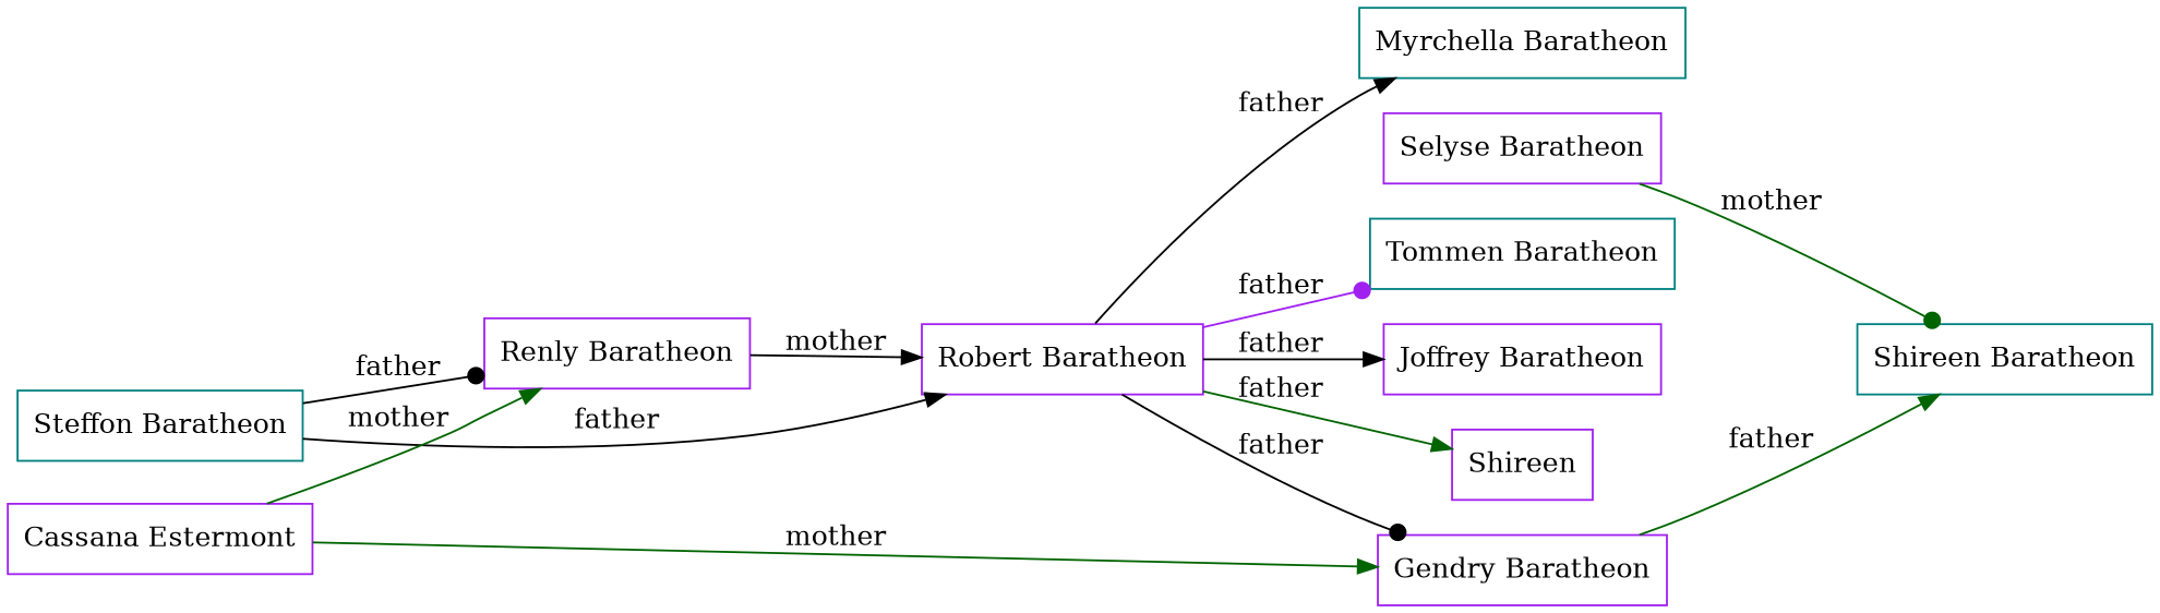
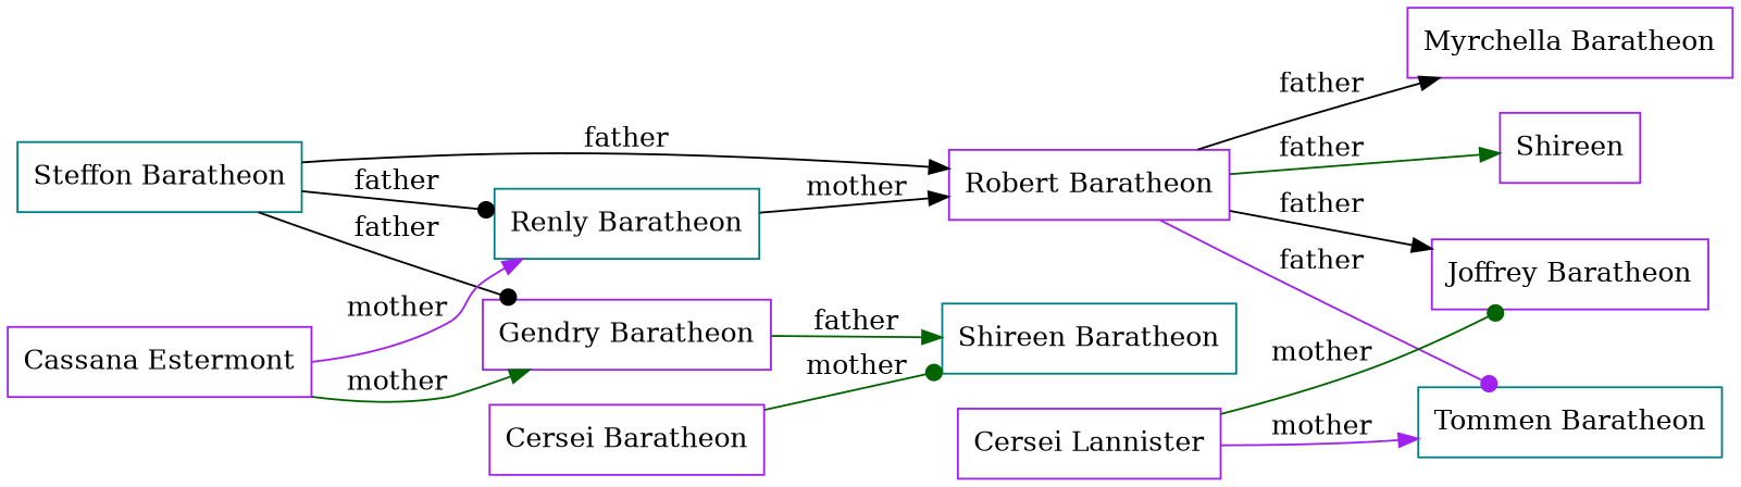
  digraph {
    rankdir=LR
    node [color=purple shape=rectangle]
    edge [arrowhead=normal color=black]
    "Steffon Baratheon" [color=teal]
    n2 [label="Gendry Baratheon"]
    "Robert Baratheon"
-   "Renly Baratheon"
+   "Renly Baratheon" [color=teal]
    "Shireen Baratheon" [color=teal]
    "Tommen Baratheon" [color=teal]
    "Joffrey Baratheon"
    n8 [label=Shireen]
-   "Myrchella Baratheon" [color=teal]
+   "Myrchella Baratheon"
    "Cassana Estermont"
-   "Selyse Baratheon"
-   "Robert Baratheon" -> n2 [arrowhead=dot label=father]
+   "Cersei Lannister"
+   "Selyse Baratheon" [label="Cersei Baratheon"]
+   "Steffon Baratheon" -> n2 [arrowhead=dot label=father]
    "Steffon Baratheon" -> "Robert Baratheon" [label=father]
    "Steffon Baratheon" -> "Renly Baratheon" [arrowhead=dot label=father]
    n2 -> "Shireen Baratheon" [color=darkgreen label=father]
    "Robert Baratheon" -> "Tommen Baratheon" [arrowhead=dot color=purple label=father]
    "Robert Baratheon" -> "Joffrey Baratheon" [label=father]
    "Robert Baratheon" -> n8 [color=darkgreen label=father]
    "Robert Baratheon" -> "Myrchella Baratheon" [label=father]
    "Renly Baratheon" -> "Robert Baratheon" [label=mother]
    "Cassana Estermont" -> n2 [color=darkgreen label=mother]
-   "Cassana Estermont" -> "Renly Baratheon" [color=darkgreen label=mother]
+   "Cassana Estermont" -> "Renly Baratheon" [color=purple label=mother]
+   "Cersei Lannister" -> "Tommen Baratheon" [color=purple label=mother]
+   "Cersei Lannister" -> "Joffrey Baratheon" [arrowhead=dot color=darkgreen label=mother]
    "Selyse Baratheon" -> "Shireen Baratheon" [arrowhead=dot color=darkgreen label=mother]
  }
